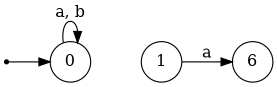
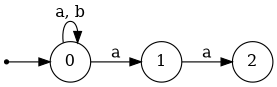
  strict digraph {
    rankdir=LR
    node [shape=circle]
    null [shape=point]
    0
    1
-   2 [label=6]
+   2
    null -> 0
    0 -> 0 [label="a, b"]
+   0 -> 1 [label=a]
    1 -> 2 [label=a]
  }
